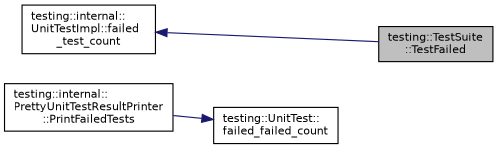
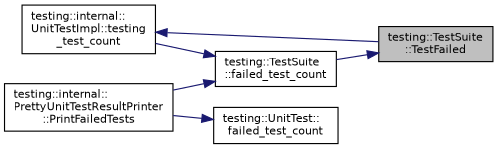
  digraph {
    rankdir=RL
    node [color=black fontname=Helvetica fontsize=10 shape=record]
    edge [color=midnightblue dir=back fontname=Helvetica fontsize=10 labelfontname=Helvetica labelfontsize=10 style=solid]
    n1 [fillcolor=grey75 fontcolor=black height=0.2 label="testing::TestSuite\l::TestFailed" style=filled width=0.4]
-   n3 [height=0.2 label="testing::internal::\lUnitTestImpl::failed\l_test_count" width=0.4]
+   n2 [height=0.2 label="testing::TestSuite\l::failed_test_count" width=0.4]
+   n3 [height=0.2 label="testing::internal::\lUnitTestImpl::testing\l_test_count" width=0.4]
    n4 [height=0.2 label="testing::internal::\lPrettyUnitTestResultPrinter\l::PrintFailedTests" width=0.4]
-   n5 [height=0.2 label="testing::UnitTest::\lfailed_failed_count" width=0.4]
+   n5 [height=0.2 label="testing::UnitTest::\lfailed_test_count" width=0.4]
+   n1 -> n2
+   n2 -> n3
+   n2 -> n4
    n3 -> n1
    n5 -> n4
  }
